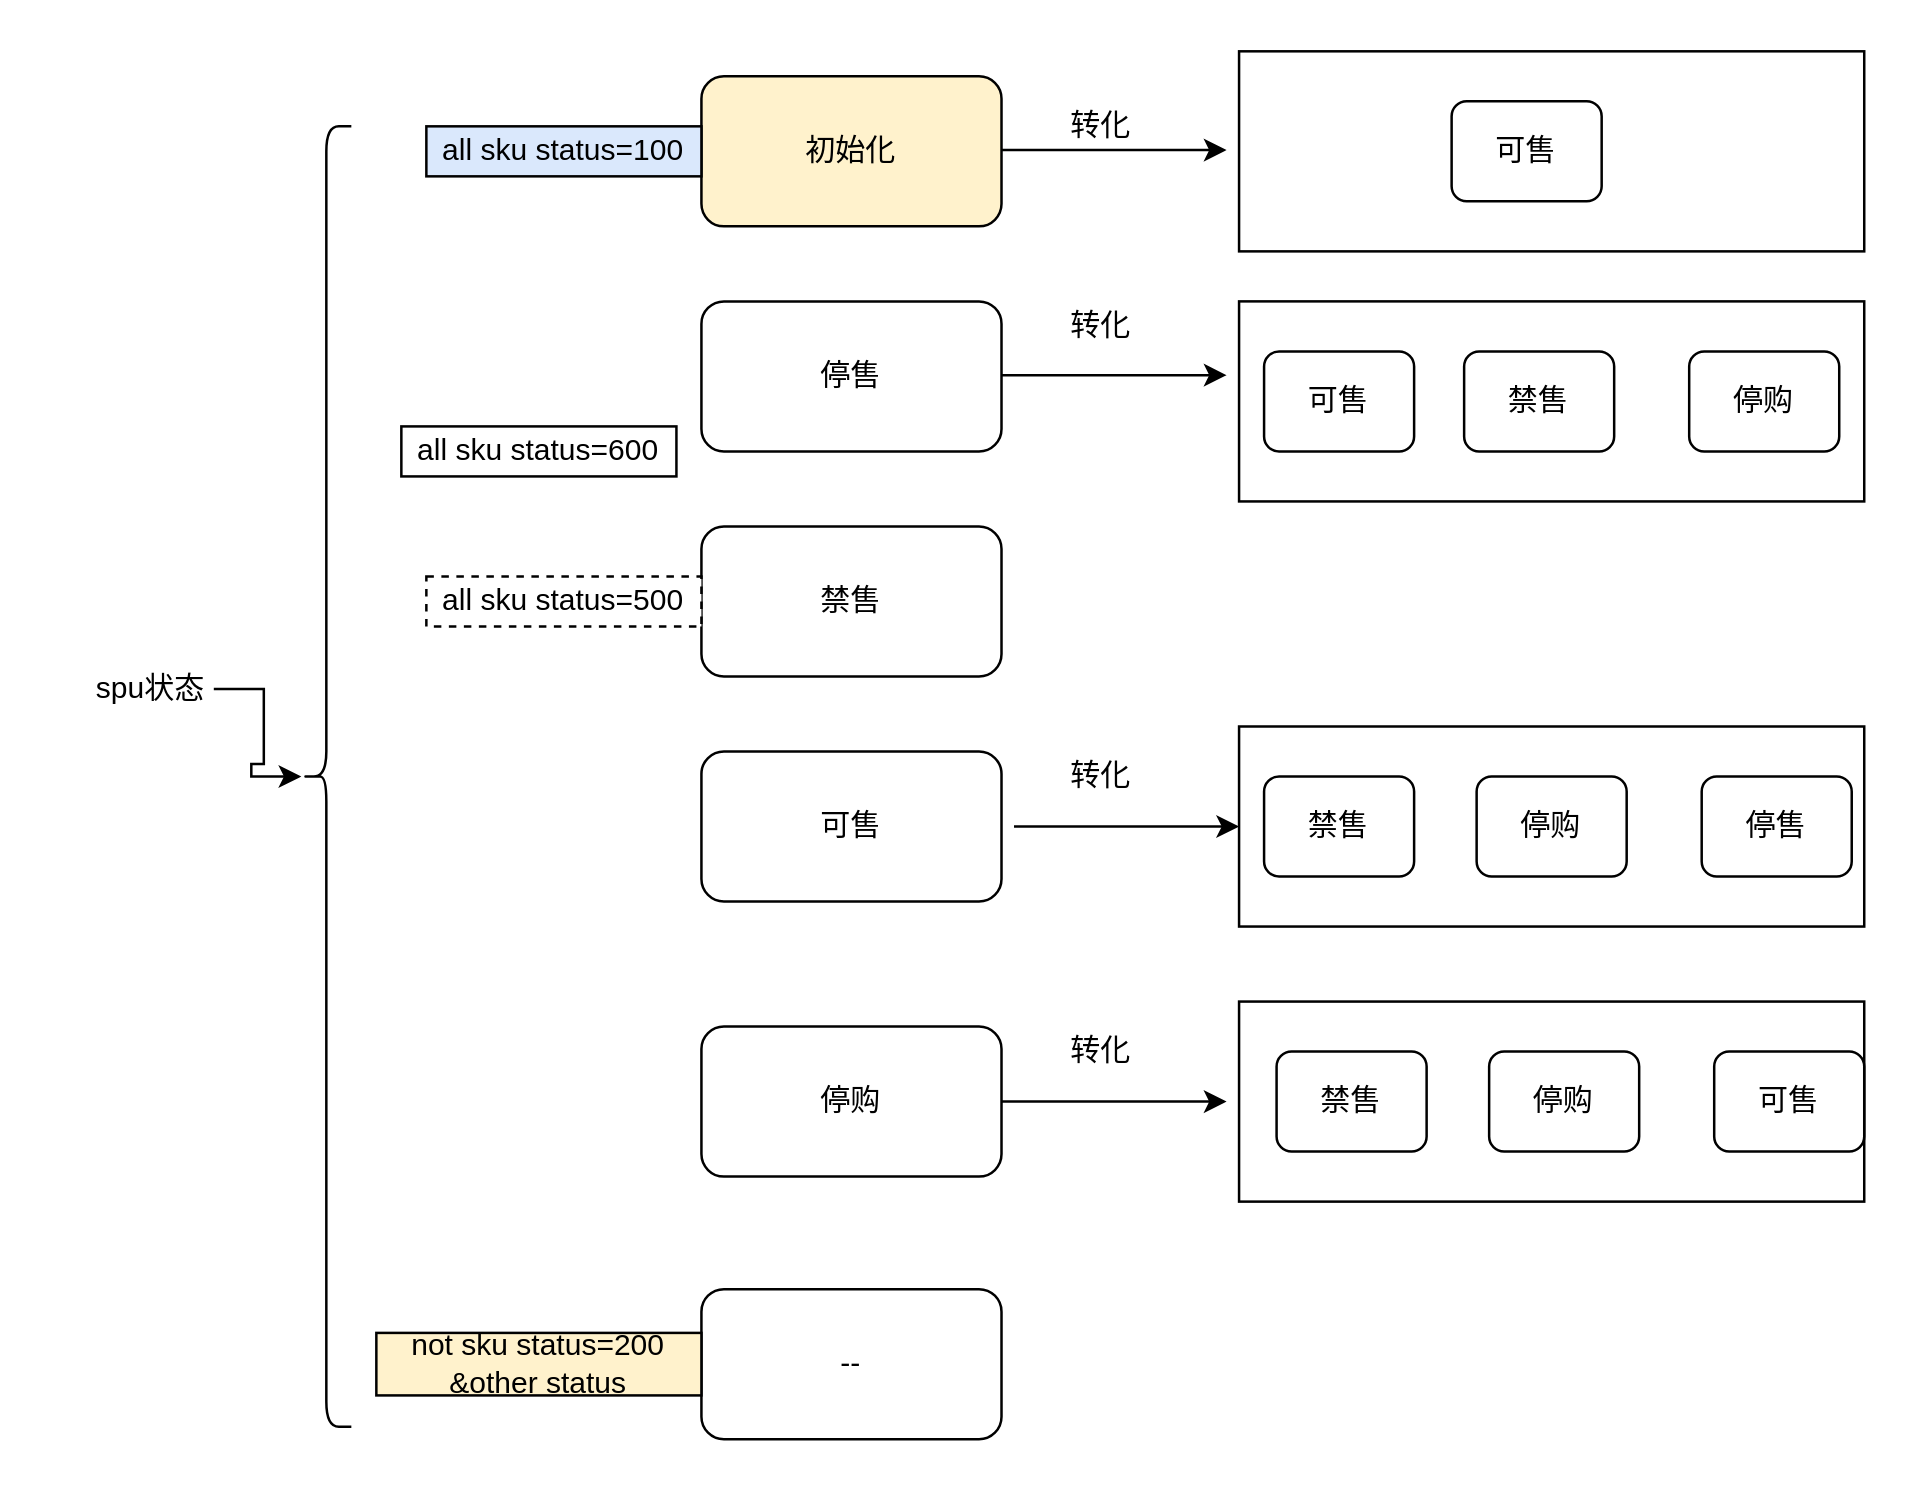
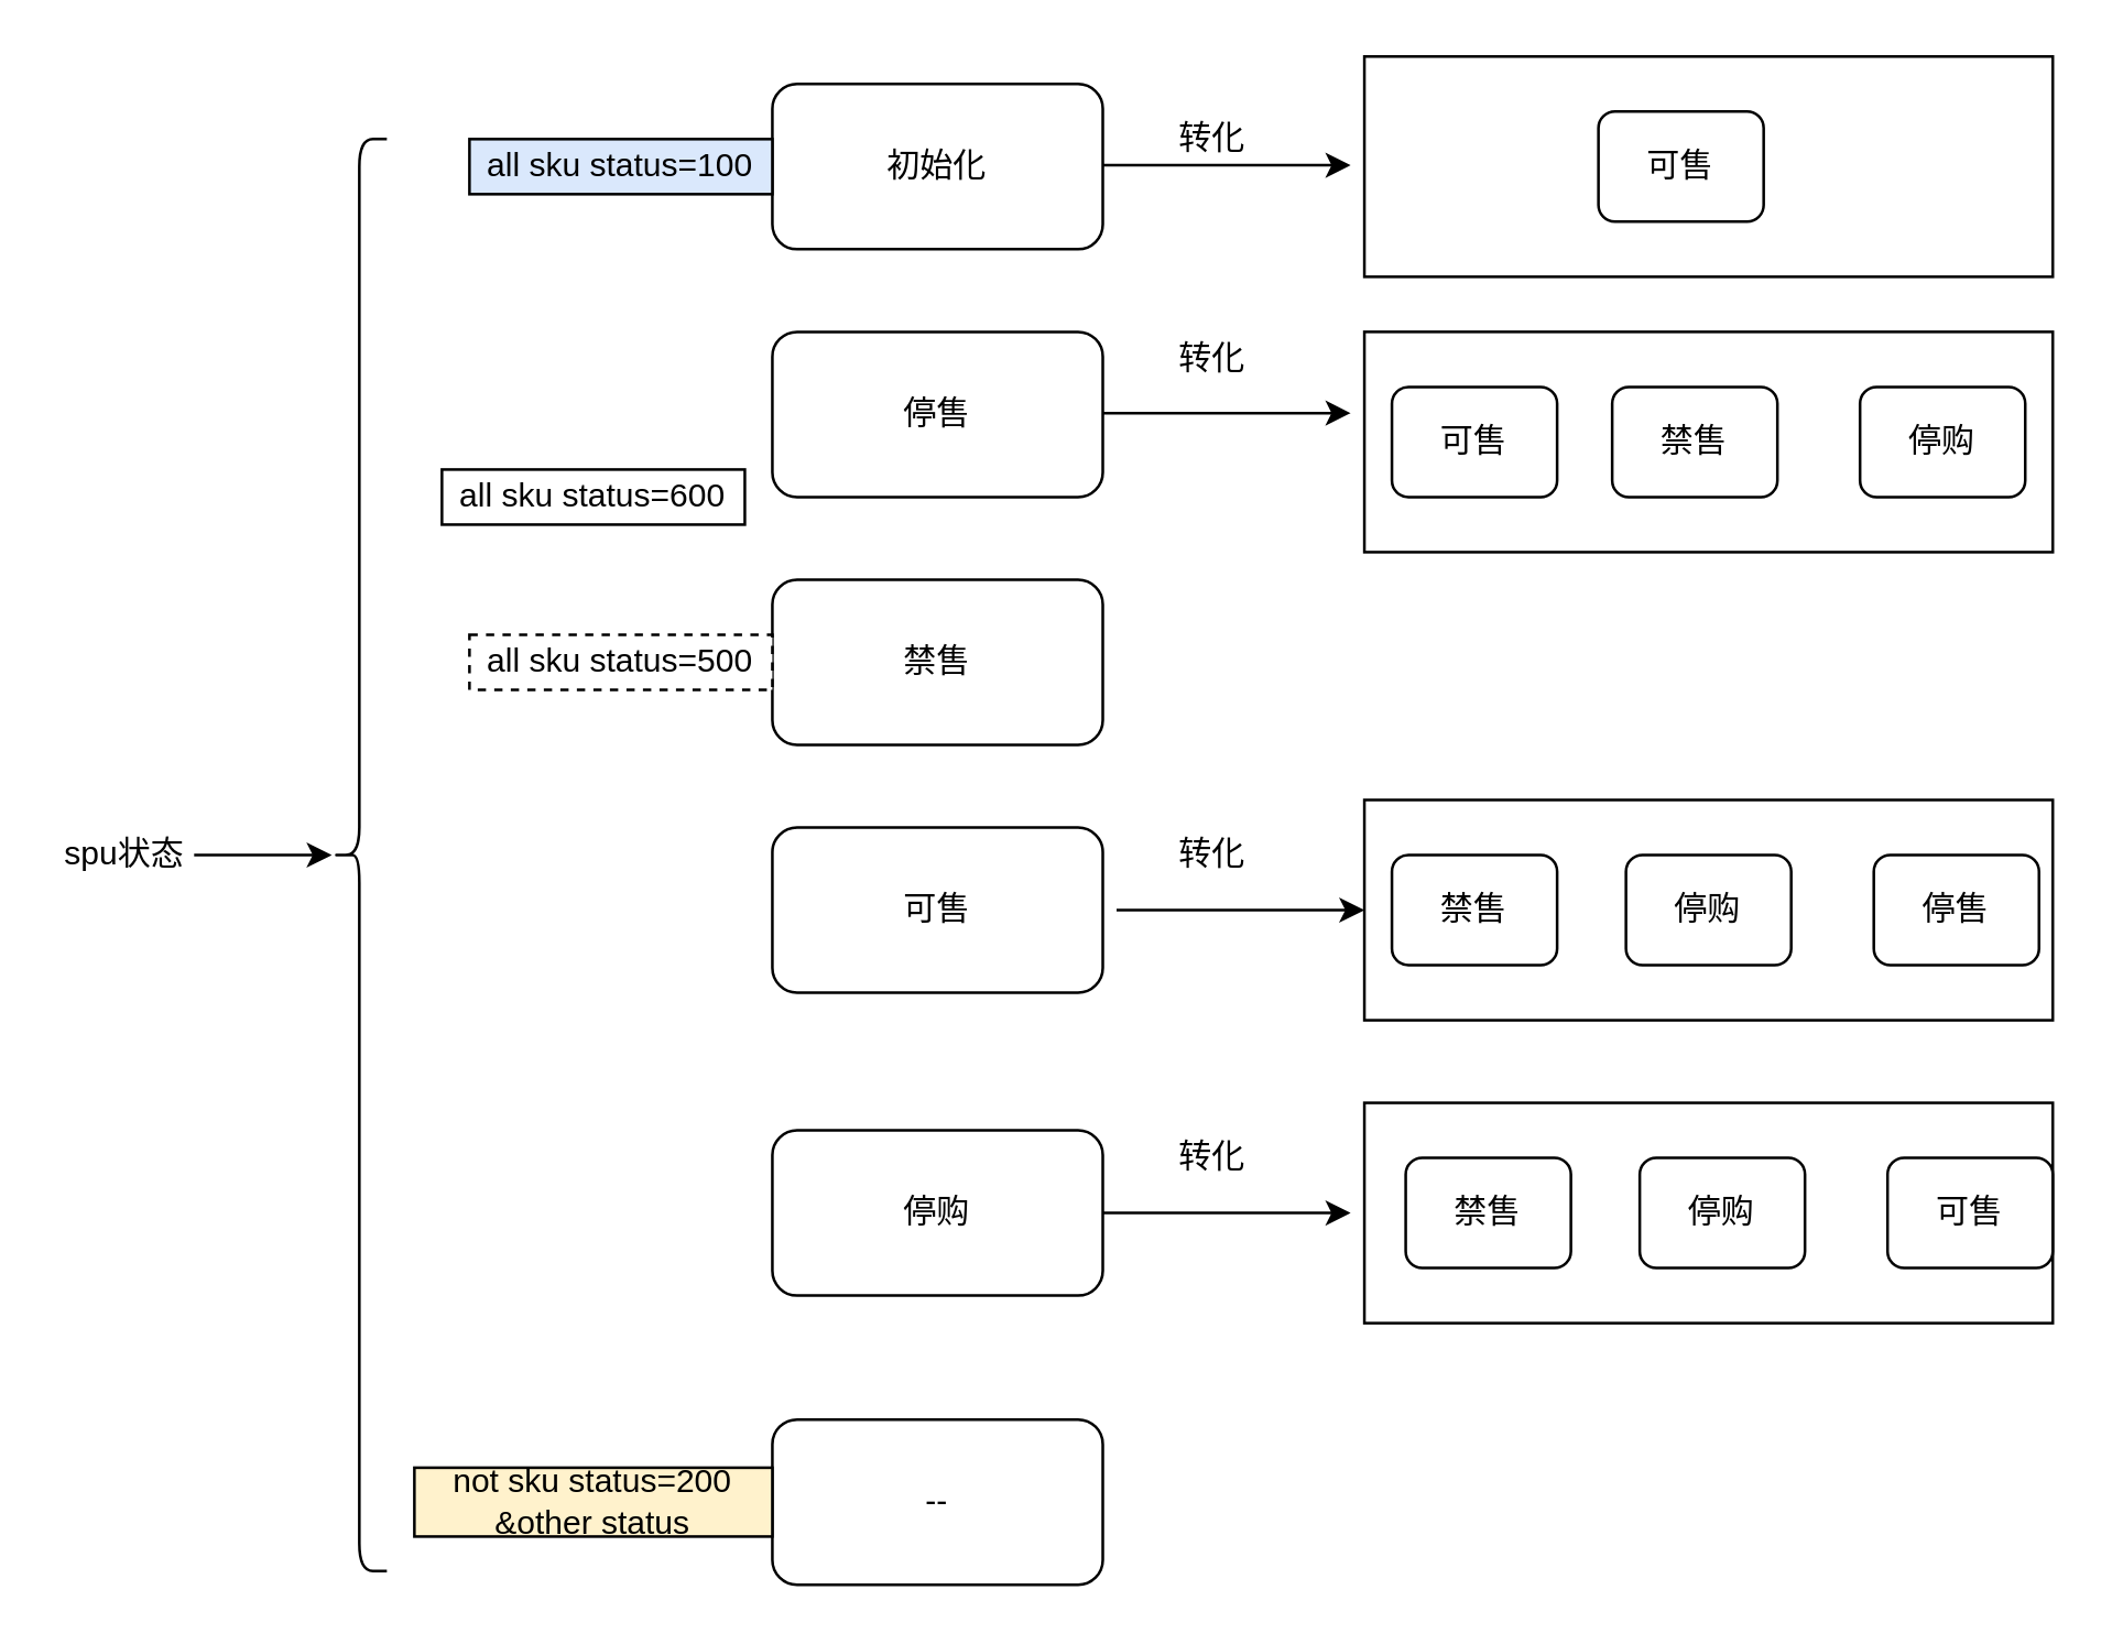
  <mxCell id="0" />
  <mxCell id="1" parent="0" />
  <mxCell id="2" value="" style="rounded=0;whiteSpace=wrap;html=1;" vertex="1" parent="1"><mxGeometry x="495" y="20" width="250" height="80" as="geometry" /></mxCell>
  <mxCell id="3" value="" style="rounded=0;whiteSpace=wrap;html=1;" vertex="1" parent="1"><mxGeometry x="495" y="120" width="250" height="80" as="geometry" /></mxCell>
  <mxCell id="4" value="" style="rounded=0;whiteSpace=wrap;html=1;" vertex="1" parent="1"><mxGeometry x="495" y="290" width="250" height="80" as="geometry" /></mxCell>
  <mxCell id="5" value="" style="rounded=0;whiteSpace=wrap;html=1;" vertex="1" parent="1"><mxGeometry x="495" y="400" width="250" height="80" as="geometry" /></mxCell>
- <mxCell id="6" value="初始化" style="rounded=1;whiteSpace=wrap;html=1;fillColor=#fff2cc;" vertex="1" parent="1"><mxGeometry x="280" y="30" width="120" height="60" as="geometry" /></mxCell>
+ <mxCell id="6" value="初始化" style="rounded=1;whiteSpace=wrap;html=1;" vertex="1" parent="1"><mxGeometry x="280" y="30" width="120" height="60" as="geometry" /></mxCell>
  <mxCell id="7" value="可售" style="rounded=1;whiteSpace=wrap;html=1;" vertex="1" parent="1"><mxGeometry x="280" y="300" width="120" height="60" as="geometry" /></mxCell>
  <mxCell id="8" value="可售" style="rounded=1;whiteSpace=wrap;html=1;" vertex="1" parent="1"><mxGeometry x="580" y="40" width="60" height="40" as="geometry" /></mxCell>
  <mxCell id="9" value="--" style="rounded=1;whiteSpace=wrap;html=1;" vertex="1" parent="1"><mxGeometry x="280" y="515" width="120" height="60" as="geometry" /></mxCell>
  <mxCell id="10" style="edgeStyle=orthogonalEdgeStyle;rounded=0;orthogonalLoop=1;jettySize=auto;html=1;exitX=1;exitY=0.5;exitDx=0;exitDy=0;" edge="1" parent="1" source="11"><mxGeometry relative="1" as="geometry"><mxPoint x="490" y="440" as="targetPoint" /></mxGeometry></mxCell>
  <mxCell id="11" value="停购" style="rounded=1;whiteSpace=wrap;html=1;" vertex="1" parent="1"><mxGeometry x="280" y="410" width="120" height="60" as="geometry" /></mxCell>
  <mxCell id="12" value="停售" style="rounded=1;whiteSpace=wrap;html=1;" vertex="1" parent="1"><mxGeometry x="280" y="120" width="120" height="60" as="geometry" /></mxCell>
  <mxCell id="13" value="禁售" style="rounded=1;whiteSpace=wrap;html=1;" vertex="1" parent="1"><mxGeometry x="280" y="210" width="120" height="60" as="geometry" /></mxCell>
  <mxCell id="14" value="" style="shape=curlyBracket;whiteSpace=wrap;html=1;rounded=1;" vertex="1" parent="1"><mxGeometry x="120" y="50" width="20" height="520" as="geometry" /></mxCell>
  <mxCell id="15" value="" style="edgeStyle=orthogonalEdgeStyle;rounded=0;orthogonalLoop=1;jettySize=auto;html=1;" edge="1" parent="1" source="16" target="14"><mxGeometry relative="1" as="geometry" /></mxCell>
- <mxCell id="16" value="spu状态" style="text;html=1;strokeColor=none;fillColor=none;align=center;verticalAlign=middle;whiteSpace=wrap;rounded=0;" vertex="1" parent="1"><mxGeometry x="35" y="265" width="50" height="20" as="geometry" /></mxCell>
+ <mxCell id="16" value="spu状态" style="text;html=1;strokeColor=none;fillColor=none;align=center;verticalAlign=middle;whiteSpace=wrap;rounded=0;" vertex="1" parent="1"><mxGeometry x="20" y="300" width="50" height="20" as="geometry" /></mxCell>
  <mxCell id="17" value="停购" style="rounded=1;whiteSpace=wrap;html=1;" vertex="1" parent="1"><mxGeometry x="595" y="420" width="60" height="40" as="geometry" /></mxCell>
  <mxCell id="18" value="停售" style="rounded=1;whiteSpace=wrap;html=1;" vertex="1" parent="1"><mxGeometry x="680" y="310" width="60" height="40" as="geometry" /></mxCell>
  <mxCell id="19" value="禁售" style="rounded=1;whiteSpace=wrap;html=1;" vertex="1" parent="1"><mxGeometry x="505" y="310" width="60" height="40" as="geometry" /></mxCell>
  <mxCell id="20" value="停购" style="rounded=1;whiteSpace=wrap;html=1;" vertex="1" parent="1"><mxGeometry x="590" y="310" width="60" height="40" as="geometry" /></mxCell>
  <mxCell id="21" value="可售" style="rounded=1;whiteSpace=wrap;html=1;" vertex="1" parent="1"><mxGeometry x="505" y="140" width="60" height="40" as="geometry" /></mxCell>
  <mxCell id="22" value="可售" style="rounded=1;whiteSpace=wrap;html=1;" vertex="1" parent="1"><mxGeometry x="685" y="420" width="60" height="40" as="geometry" /></mxCell>
  <mxCell id="23" value="禁售" style="rounded=1;whiteSpace=wrap;html=1;" vertex="1" parent="1"><mxGeometry x="510" y="420" width="60" height="40" as="geometry" /></mxCell>
  <mxCell id="24" value="禁售" style="rounded=1;whiteSpace=wrap;html=1;" vertex="1" parent="1"><mxGeometry x="585" y="140" width="60" height="40" as="geometry" /></mxCell>
  <mxCell id="25" value="停购" style="rounded=1;whiteSpace=wrap;html=1;" vertex="1" parent="1"><mxGeometry x="675" y="140" width="60" height="40" as="geometry" /></mxCell>
  <mxCell id="26" style="edgeStyle=orthogonalEdgeStyle;rounded=0;orthogonalLoop=1;jettySize=auto;html=1;exitX=1;exitY=0.5;exitDx=0;exitDy=0;" edge="1" parent="1"><mxGeometry relative="1" as="geometry"><mxPoint x="490" y="59.5" as="targetPoint" /><mxPoint x="400" y="59.5" as="sourcePoint" /></mxGeometry></mxCell>
  <mxCell id="27" style="edgeStyle=orthogonalEdgeStyle;rounded=0;orthogonalLoop=1;jettySize=auto;html=1;exitX=1;exitY=0.5;exitDx=0;exitDy=0;" edge="1" parent="1"><mxGeometry relative="1" as="geometry"><mxPoint x="490" y="149.5" as="targetPoint" /><mxPoint x="400" y="149.5" as="sourcePoint" /></mxGeometry></mxCell>
  <mxCell id="28" style="edgeStyle=orthogonalEdgeStyle;rounded=0;orthogonalLoop=1;jettySize=auto;html=1;exitX=1;exitY=0.5;exitDx=0;exitDy=0;" edge="1" parent="1"><mxGeometry relative="1" as="geometry"><mxPoint x="495" y="330" as="targetPoint" /><mxPoint x="405" y="330" as="sourcePoint" /></mxGeometry></mxCell>
  <mxCell id="29" value="转化" style="text;html=1;strokeColor=none;fillColor=none;align=center;verticalAlign=middle;whiteSpace=wrap;rounded=0;" vertex="1" parent="1"><mxGeometry x="420" y="40" width="40" height="20" as="geometry" /></mxCell>
  <mxCell id="30" value="转化" style="text;html=1;strokeColor=none;fillColor=none;align=center;verticalAlign=middle;whiteSpace=wrap;rounded=0;" vertex="1" parent="1"><mxGeometry x="420" y="120" width="40" height="20" as="geometry" /></mxCell>
  <mxCell id="31" value="转化" style="text;html=1;strokeColor=none;fillColor=none;align=center;verticalAlign=middle;whiteSpace=wrap;rounded=0;" vertex="1" parent="1"><mxGeometry x="420" y="300" width="40" height="20" as="geometry" /></mxCell>
  <mxCell id="32" value="转化" style="text;html=1;strokeColor=none;fillColor=none;align=center;verticalAlign=middle;whiteSpace=wrap;rounded=0;" vertex="1" parent="1"><mxGeometry x="420" y="410" width="40" height="20" as="geometry" /></mxCell>
  <mxCell id="33" value="all sku status=100" style="rounded=0;whiteSpace=wrap;html=1;fillColor=#dae8fc;" vertex="1" parent="1"><mxGeometry x="170" y="50" width="110" height="20" as="geometry" /></mxCell>
  <mxCell id="34" value="all sku status=500" style="rounded=0;whiteSpace=wrap;html=1;dashed=1;" vertex="1" parent="1"><mxGeometry x="170" y="230" width="110" height="20" as="geometry" /></mxCell>
  <mxCell id="35" value="all sku status=600" style="rounded=0;whiteSpace=wrap;html=1;" vertex="1" parent="1"><mxGeometry x="160" y="170" width="110" height="20" as="geometry" /></mxCell>
  <mxCell id="36" value="not sku status=200 &amp;amp;other status" style="rounded=0;whiteSpace=wrap;html=1;fillColor=#fff2cc;" vertex="1" parent="1"><mxGeometry x="150" y="532.5" width="130" height="25" as="geometry" /></mxCell>
